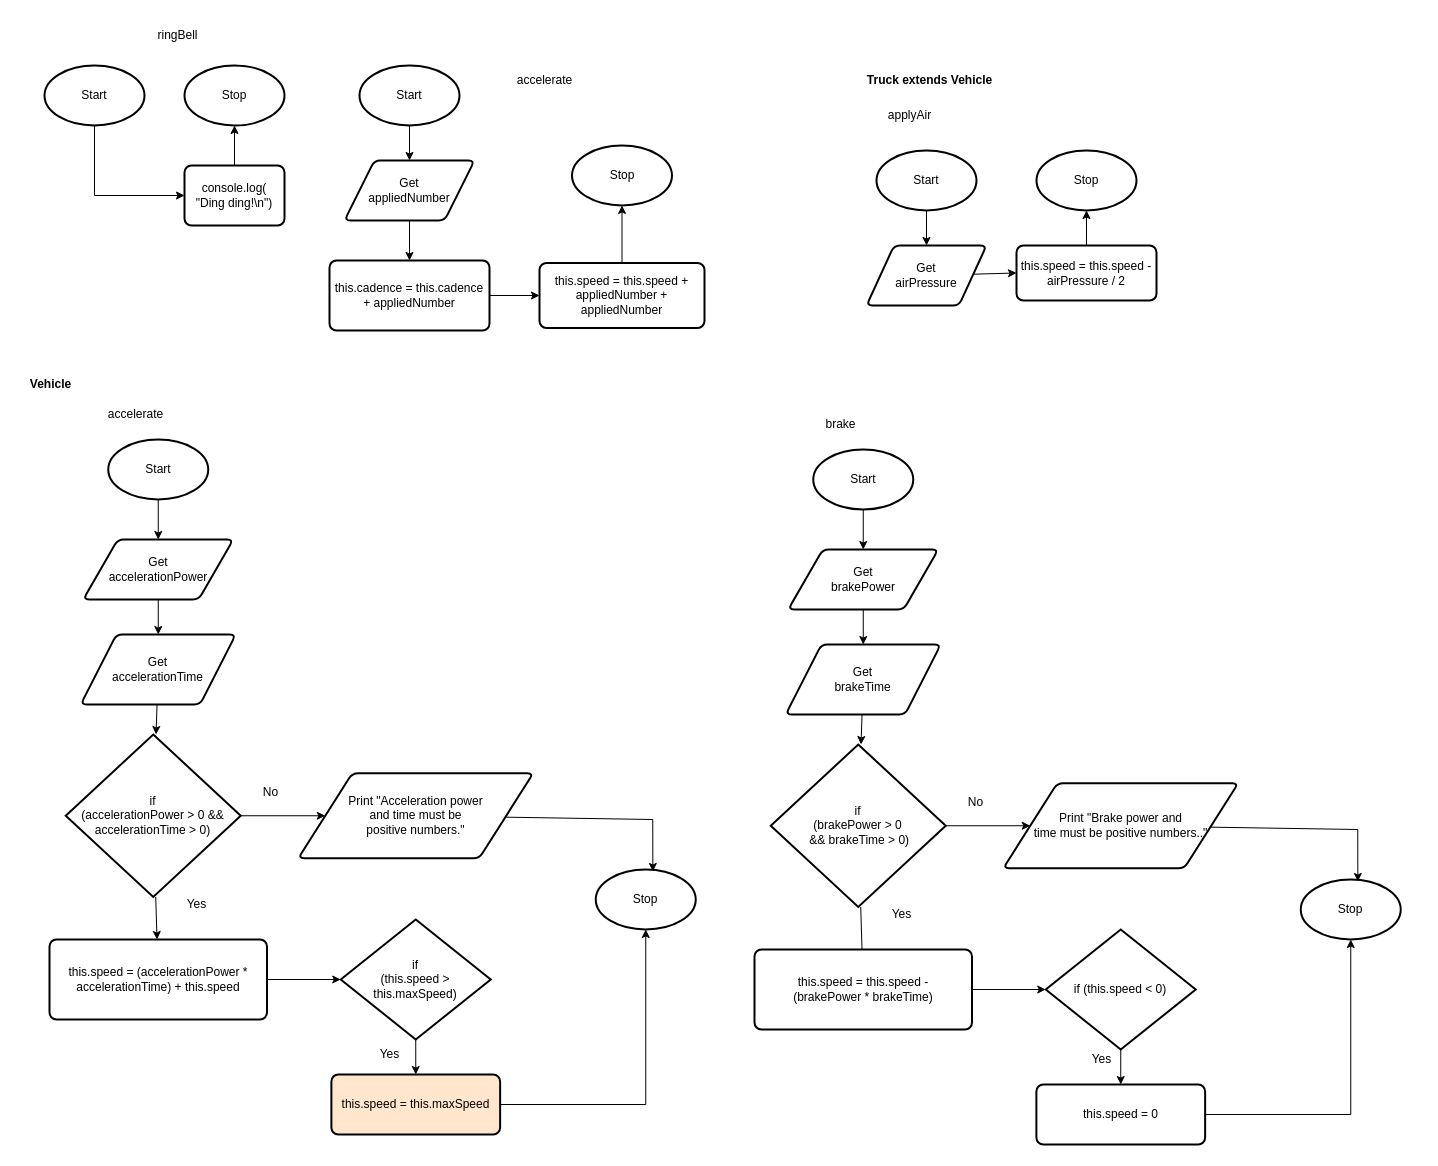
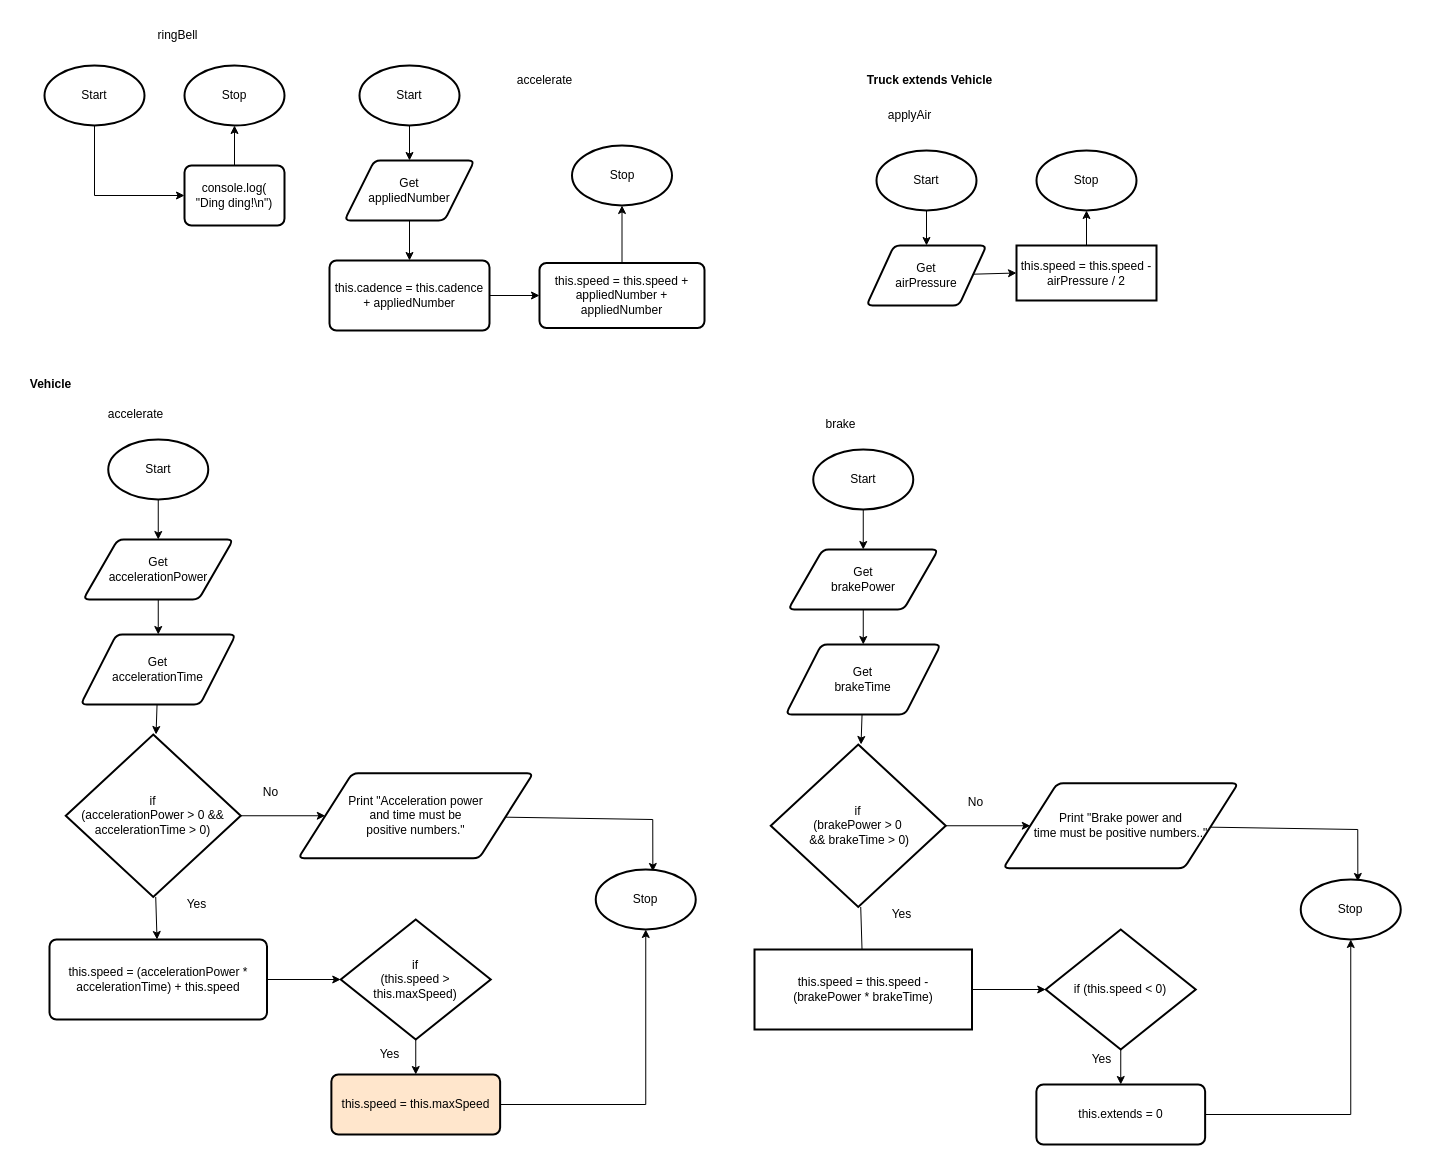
  <mxCell id="0" />
  <mxCell id="1" parent="0" />
  <mxCell id="2" style="edgeStyle=none;html=1;entryX=0.5;entryY=0;entryDx=0;entryDy=0;fontSize=12;" edge="1" parent="1"><mxGeometry relative="1" as="geometry"><mxPoint x="399" y="315" as="sourcePoint" /></mxGeometry></mxCell>
  <mxCell id="3" style="edgeStyle=none;html=1;fontSize=12;" edge="1" parent="1"><mxGeometry relative="1" as="geometry"><mxPoint x="437.5" y="385" as="sourcePoint" /></mxGeometry></mxCell>
  <mxCell id="4" style="edgeStyle=none;html=1;entryX=0;entryY=0.5;entryDx=0;entryDy=0;fontSize=9;" edge="1" parent="1"><mxGeometry relative="1" as="geometry"><mxPoint x="588.5" y="185" as="sourcePoint" /></mxGeometry></mxCell>
  <mxCell id="5" style="edgeStyle=none;html=1;" edge="1" parent="1" source="6" target="12"><mxGeometry relative="1" as="geometry" /></mxCell>
  <mxCell id="6" value="Start" style="strokeWidth=2;html=1;shape=mxgraph.flowchart.start_1;whiteSpace=wrap;" vertex="1" parent="1"><mxGeometry x="359" y="65" width="100" height="60" as="geometry" /></mxCell>
  <mxCell id="7" value="Stop" style="strokeWidth=2;html=1;shape=mxgraph.flowchart.start_1;whiteSpace=wrap;" vertex="1" parent="1"><mxGeometry x="571.5" y="145" width="100" height="60" as="geometry" /></mxCell>
  <mxCell id="8" value="accelerate" style="text;html=1;align=center;verticalAlign=middle;resizable=0;points=[];autosize=1;strokeColor=none;fillColor=none;" vertex="1" parent="1"><mxGeometry x="504" y="65" width="80" height="30" as="geometry" /></mxCell>
  <mxCell id="9" style="edgeStyle=none;html=1;entryX=0.5;entryY=1;entryDx=0;entryDy=0;entryPerimeter=0;fontSize=12;" edge="1" parent="1" source="10" target="7"><mxGeometry relative="1" as="geometry" /></mxCell>
  <mxCell id="10" value="this.speed = this.speed + appliedNumber + appliedNumber" style="rounded=1;whiteSpace=wrap;html=1;absoluteArcSize=1;arcSize=14;strokeWidth=2;fontSize=12;" vertex="1" parent="1"><mxGeometry x="539" y="262.5" width="165" height="65" as="geometry" /></mxCell>
  <mxCell id="11" style="edgeStyle=none;html=1;fontSize=12;" edge="1" parent="1" source="12" target="14"><mxGeometry relative="1" as="geometry" /></mxCell>
  <mxCell id="12" value="&lt;font style=&quot;font-size: 12px;&quot;&gt;Get&lt;br&gt;appliedNumber&lt;/font&gt;" style="shape=parallelogram;html=1;strokeWidth=2;perimeter=parallelogramPerimeter;whiteSpace=wrap;rounded=1;arcSize=12;size=0.23;fontSize=11;" vertex="1" parent="1"><mxGeometry x="344" y="160" width="130" height="60" as="geometry" /></mxCell>
  <mxCell id="13" style="edgeStyle=none;html=1;entryX=0;entryY=0.5;entryDx=0;entryDy=0;fontSize=12;" edge="1" parent="1" source="14" target="10"><mxGeometry relative="1" as="geometry" /></mxCell>
  <mxCell id="14" value="this.cadence = this.cadence + appliedNumber" style="rounded=1;whiteSpace=wrap;html=1;absoluteArcSize=1;arcSize=14;strokeWidth=2;fontSize=12;" vertex="1" parent="1"><mxGeometry x="329" y="260" width="160" height="70" as="geometry" /></mxCell>
  <mxCell id="15" style="edgeStyle=orthogonalEdgeStyle;html=1;entryX=0;entryY=0.5;entryDx=0;entryDy=0;rounded=0;" edge="1" parent="1" source="16" target="20"><mxGeometry relative="1" as="geometry"><mxPoint x="94" y="165" as="targetPoint" /><Array as="points"><mxPoint x="94" y="195" /></Array></mxGeometry></mxCell>
  <mxCell id="16" value="Start" style="strokeWidth=2;html=1;shape=mxgraph.flowchart.start_1;whiteSpace=wrap;" vertex="1" parent="1"><mxGeometry x="44" y="65" width="100" height="60" as="geometry" /></mxCell>
  <mxCell id="17" value="Stop" style="strokeWidth=2;html=1;shape=mxgraph.flowchart.start_1;whiteSpace=wrap;" vertex="1" parent="1"><mxGeometry x="184" y="65" width="100" height="60" as="geometry" /></mxCell>
  <mxCell id="18" value="ringBell" style="text;html=1;align=center;verticalAlign=middle;resizable=0;points=[];autosize=1;strokeColor=none;fillColor=none;" vertex="1" parent="1"><mxGeometry x="144" y="20" width="65" height="30" as="geometry" /></mxCell>
  <mxCell id="19" style="edgeStyle=none;html=1;fontSize=8;" edge="1" parent="1" target="17"><mxGeometry relative="1" as="geometry"><mxPoint x="234" y="165" as="sourcePoint" /></mxGeometry></mxCell>
  <mxCell id="20" value="console.log(&lt;br&gt;&quot;Ding ding!\n&quot;)" style="rounded=1;whiteSpace=wrap;html=1;absoluteArcSize=1;arcSize=14;strokeWidth=2;fontSize=12;" vertex="1" parent="1"><mxGeometry x="184" y="165" width="100" height="60" as="geometry" /></mxCell>
  <mxCell id="21" style="edgeStyle=none;html=1;entryX=0.5;entryY=0;entryDx=0;entryDy=0;fontSize=12;" edge="1" parent="1"><mxGeometry relative="1" as="geometry"><mxPoint x="314" y="709" as="sourcePoint" /></mxGeometry></mxCell>
  <mxCell id="22" style="edgeStyle=none;html=1;fontSize=12;" edge="1" parent="1"><mxGeometry relative="1" as="geometry"><mxPoint x="352.5" y="779" as="sourcePoint" /></mxGeometry></mxCell>
  <mxCell id="23" style="edgeStyle=none;html=1;entryX=0;entryY=0.5;entryDx=0;entryDy=0;fontSize=9;" edge="1" parent="1"><mxGeometry relative="1" as="geometry"><mxPoint x="503.5" y="579" as="sourcePoint" /></mxGeometry></mxCell>
  <mxCell id="24" value="&lt;b&gt;Vehicle&lt;/b&gt;" style="text;html=1;align=center;verticalAlign=middle;resizable=0;points=[];autosize=1;strokeColor=none;fillColor=none;" vertex="1" parent="1"><mxGeometry x="20.25" y="369" width="60" height="30" as="geometry" /></mxCell>
  <mxCell id="25" style="edgeStyle=none;html=1;fontSize=12;" edge="1" parent="1" source="26" target="29"><mxGeometry relative="1" as="geometry" /></mxCell>
  <mxCell id="26" value="Start" style="strokeWidth=2;html=1;shape=mxgraph.flowchart.start_1;whiteSpace=wrap;" vertex="1" parent="1"><mxGeometry x="107.75" y="439" width="100" height="60" as="geometry" /></mxCell>
  <mxCell id="27" value="accelerate" style="text;html=1;align=center;verticalAlign=middle;resizable=0;points=[];autosize=1;strokeColor=none;fillColor=none;" vertex="1" parent="1"><mxGeometry x="95.25" y="399" width="80" height="30" as="geometry" /></mxCell>
  <mxCell id="28" style="edgeStyle=none;html=1;fontSize=12;" edge="1" parent="1" source="29" target="31"><mxGeometry relative="1" as="geometry" /></mxCell>
  <mxCell id="29" value="Get&lt;br style=&quot;font-size: 12px;&quot;&gt;accelerationPower" style="shape=parallelogram;html=1;strokeWidth=2;perimeter=parallelogramPerimeter;whiteSpace=wrap;rounded=1;arcSize=12;size=0.23;fontSize=12;" vertex="1" parent="1"><mxGeometry x="82.75" y="539" width="150" height="60" as="geometry" /></mxCell>
  <mxCell id="30" style="edgeStyle=none;html=1;fontSize=12;" edge="1" parent="1" source="31" target="34"><mxGeometry relative="1" as="geometry" /></mxCell>
  <mxCell id="31" value="Get&lt;br style=&quot;font-size: 12px;&quot;&gt;accelerationTime" style="shape=parallelogram;html=1;strokeWidth=2;perimeter=parallelogramPerimeter;whiteSpace=wrap;rounded=1;arcSize=12;size=0.23;fontSize=12;" vertex="1" parent="1"><mxGeometry x="80.25" y="634" width="155" height="70" as="geometry" /></mxCell>
  <mxCell id="32" style="edgeStyle=none;html=1;fontSize=12;" edge="1" parent="1" source="34" target="36"><mxGeometry relative="1" as="geometry" /></mxCell>
  <mxCell id="33" style="edgeStyle=none;html=1;fontSize=12;" edge="1" parent="1" source="34" target="42"><mxGeometry relative="1" as="geometry" /></mxCell>
  <mxCell id="34" value="if &lt;br&gt;(accelerationPower &amp;gt; 0 &amp;amp;&amp;amp; accelerationTime &amp;gt; 0)" style="strokeWidth=2;html=1;shape=mxgraph.flowchart.decision;whiteSpace=wrap;fontSize=12;" vertex="1" parent="1"><mxGeometry x="65.25" y="734" width="175" height="162.5" as="geometry" /></mxCell>
  <mxCell id="35" style="edgeStyle=none;html=1;entryX=0;entryY=0.5;entryDx=0;entryDy=0;entryPerimeter=0;fontSize=12;" edge="1" parent="1" source="36" target="38"><mxGeometry relative="1" as="geometry" /></mxCell>
  <mxCell id="36" value="this.speed = (accelerationPower * accelerationTime) + this.speed" style="rounded=1;whiteSpace=wrap;html=1;absoluteArcSize=1;arcSize=14;strokeWidth=2;fontSize=12;" vertex="1" parent="1"><mxGeometry x="49" y="939" width="217.5" height="80" as="geometry" /></mxCell>
  <mxCell id="37" style="edgeStyle=none;html=1;fontSize=12;" edge="1" parent="1" source="38" target="40"><mxGeometry relative="1" as="geometry" /></mxCell>
  <mxCell id="38" value="if &lt;br&gt;(this.speed &amp;gt; this.maxSpeed)" style="strokeWidth=2;html=1;shape=mxgraph.flowchart.decision;whiteSpace=wrap;fontSize=12;" vertex="1" parent="1"><mxGeometry x="340.25" y="919" width="150" height="120" as="geometry" /></mxCell>
  <mxCell id="39" style="edgeStyle=none;rounded=0;html=1;entryX=0.5;entryY=1;entryDx=0;entryDy=0;entryPerimeter=0;fontSize=12;" edge="1" parent="1" source="40" target="43"><mxGeometry relative="1" as="geometry"><Array as="points"><mxPoint x="645.25" y="1104" /></Array></mxGeometry></mxCell>
  <mxCell id="40" value="this.speed = this.maxSpeed" style="rounded=1;whiteSpace=wrap;html=1;absoluteArcSize=1;arcSize=14;strokeWidth=2;fontSize=12;fillColor=#ffe6cc;" vertex="1" parent="1"><mxGeometry x="330.88" y="1074" width="168.75" height="60" as="geometry" /></mxCell>
  <mxCell id="41" style="edgeStyle=none;html=1;entryX=0.571;entryY=0.033;entryDx=0;entryDy=0;entryPerimeter=0;fontSize=12;rounded=0;" edge="1" parent="1" source="42" target="43"><mxGeometry relative="1" as="geometry"><Array as="points"><mxPoint x="652.25" y="819" /></Array></mxGeometry></mxCell>
  <mxCell id="42" value="Print &quot;Acceleration power &lt;br&gt;and time must be &lt;br&gt;positive numbers.&quot;" style="shape=parallelogram;html=1;strokeWidth=2;perimeter=parallelogramPerimeter;whiteSpace=wrap;rounded=1;arcSize=12;size=0.23;fontSize=12;" vertex="1" parent="1"><mxGeometry x="297.75" y="772.75" width="235" height="85" as="geometry" /></mxCell>
  <mxCell id="43" value="Stop" style="strokeWidth=2;html=1;shape=mxgraph.flowchart.start_1;whiteSpace=wrap;" vertex="1" parent="1"><mxGeometry x="595.25" y="869" width="100" height="60" as="geometry" /></mxCell>
  <mxCell id="44" value="Yes" style="text;html=1;align=center;verticalAlign=middle;resizable=0;points=[];autosize=1;strokeColor=none;fillColor=none;fontSize=12;" vertex="1" parent="1"><mxGeometry x="176.25" y="889" width="40" height="30" as="geometry" /></mxCell>
  <mxCell id="45" value="No" style="text;html=1;align=center;verticalAlign=middle;resizable=0;points=[];autosize=1;strokeColor=none;fillColor=none;fontSize=12;" vertex="1" parent="1"><mxGeometry x="252.25" y="776.5" width="35" height="30" as="geometry" /></mxCell>
  <mxCell id="46" style="edgeStyle=none;html=1;fontSize=12;" edge="1" parent="1" source="47" target="50"><mxGeometry relative="1" as="geometry" /></mxCell>
  <mxCell id="47" value="Start" style="strokeWidth=2;html=1;shape=mxgraph.flowchart.start_1;whiteSpace=wrap;" vertex="1" parent="1"><mxGeometry x="812.75" y="449" width="100" height="60" as="geometry" /></mxCell>
  <mxCell id="48" value="brake" style="text;html=1;align=center;verticalAlign=middle;resizable=0;points=[];autosize=1;strokeColor=none;fillColor=none;" vertex="1" parent="1"><mxGeometry x="815.25" y="409" width="50" height="30" as="geometry" /></mxCell>
  <mxCell id="49" style="edgeStyle=none;html=1;fontSize=12;" edge="1" parent="1" source="50" target="52"><mxGeometry relative="1" as="geometry" /></mxCell>
  <mxCell id="50" value="Get&lt;br&gt;brakePower" style="shape=parallelogram;html=1;strokeWidth=2;perimeter=parallelogramPerimeter;whiteSpace=wrap;rounded=1;arcSize=12;size=0.23;fontSize=12;" vertex="1" parent="1"><mxGeometry x="787.75" y="549" width="150" height="60" as="geometry" /></mxCell>
  <mxCell id="51" style="edgeStyle=none;html=1;fontSize=12;" edge="1" parent="1" source="52" target="55"><mxGeometry relative="1" as="geometry" /></mxCell>
  <mxCell id="52" value="Get&lt;br style=&quot;font-size: 12px;&quot;&gt;brakeTime" style="shape=parallelogram;html=1;strokeWidth=2;perimeter=parallelogramPerimeter;whiteSpace=wrap;rounded=1;arcSize=12;size=0.23;fontSize=12;" vertex="1" parent="1"><mxGeometry x="785.25" y="644" width="155" height="70" as="geometry" /></mxCell>
  <mxCell id="53" style="edgeStyle=none;html=1;fontSize=12;endArrow=none;" edge="1" parent="1" source="55" target="57"><mxGeometry relative="1" as="geometry" /></mxCell>
  <mxCell id="54" style="edgeStyle=none;html=1;fontSize=12;" edge="1" parent="1" source="55" target="63"><mxGeometry relative="1" as="geometry" /></mxCell>
  <mxCell id="55" value="if &lt;br&gt;(brakePower &amp;gt; 0&lt;br&gt;&amp;nbsp;&amp;amp;&amp;amp; brakeTime &amp;gt; 0)" style="strokeWidth=2;html=1;shape=mxgraph.flowchart.decision;whiteSpace=wrap;fontSize=12;" vertex="1" parent="1"><mxGeometry x="770.25" y="744" width="175" height="162.5" as="geometry" /></mxCell>
  <mxCell id="56" style="edgeStyle=none;html=1;entryX=0;entryY=0.5;entryDx=0;entryDy=0;entryPerimeter=0;fontSize=12;" edge="1" parent="1" source="57" target="59"><mxGeometry relative="1" as="geometry" /></mxCell>
- <mxCell id="57" value="this.speed = this.speed - &lt;br&gt;(brakePower * brakeTime)" style="rounded=1;whiteSpace=wrap;html=1;absoluteArcSize=1;arcSize=14;strokeWidth=2;fontSize=12;" vertex="1" parent="1"><mxGeometry x="754" y="949" width="217.5" height="80" as="geometry" /></mxCell>
+ <mxCell id="57" value="this.speed = this.speed - &lt;br&gt;(brakePower * brakeTime)" style="whiteSpace=wrap;html=1;absoluteArcSize=1;arcSize=14;strokeWidth=2;fontSize=12;rounded=0;" vertex="1" parent="1"><mxGeometry x="754" y="949" width="217.5" height="80" as="geometry" /></mxCell>
  <mxCell id="58" style="edgeStyle=none;html=1;fontSize=12;" edge="1" parent="1" source="59" target="61"><mxGeometry relative="1" as="geometry" /></mxCell>
  <mxCell id="59" value="if (this.speed &amp;lt; 0)" style="strokeWidth=2;html=1;shape=mxgraph.flowchart.decision;whiteSpace=wrap;fontSize=12;" vertex="1" parent="1"><mxGeometry x="1045.25" y="929" width="150" height="120" as="geometry" /></mxCell>
  <mxCell id="60" style="edgeStyle=none;rounded=0;html=1;entryX=0.5;entryY=1;entryDx=0;entryDy=0;entryPerimeter=0;fontSize=12;" edge="1" parent="1" source="61" target="64"><mxGeometry relative="1" as="geometry"><Array as="points"><mxPoint x="1350.25" y="1114" /></Array></mxGeometry></mxCell>
- <mxCell id="61" value="this.speed = 0" style="rounded=1;whiteSpace=wrap;html=1;absoluteArcSize=1;arcSize=14;strokeWidth=2;fontSize=12;" vertex="1" parent="1"><mxGeometry x="1035.88" y="1084" width="168.75" height="60" as="geometry" /></mxCell>
+ <mxCell id="61" value="this.extends = 0" style="rounded=1;whiteSpace=wrap;html=1;absoluteArcSize=1;arcSize=14;strokeWidth=2;fontSize=12;" vertex="1" parent="1"><mxGeometry x="1035.88" y="1084" width="168.75" height="60" as="geometry" /></mxCell>
  <mxCell id="62" style="edgeStyle=none;html=1;entryX=0.571;entryY=0.033;entryDx=0;entryDy=0;entryPerimeter=0;fontSize=12;rounded=0;" edge="1" parent="1" source="63" target="64"><mxGeometry relative="1" as="geometry"><Array as="points"><mxPoint x="1357.25" y="829" /></Array></mxGeometry></mxCell>
  <mxCell id="63" value="Print &quot;Brake power and &lt;br&gt;time must be positive numbers..&quot;" style="shape=parallelogram;html=1;strokeWidth=2;perimeter=parallelogramPerimeter;whiteSpace=wrap;rounded=1;arcSize=12;size=0.23;fontSize=12;" vertex="1" parent="1"><mxGeometry x="1002.75" y="782.75" width="235" height="85" as="geometry" /></mxCell>
  <mxCell id="64" value="Stop" style="strokeWidth=2;html=1;shape=mxgraph.flowchart.start_1;whiteSpace=wrap;" vertex="1" parent="1"><mxGeometry x="1300.25" y="879" width="100" height="60" as="geometry" /></mxCell>
  <mxCell id="65" value="Yes" style="text;html=1;align=center;verticalAlign=middle;resizable=0;points=[];autosize=1;strokeColor=none;fillColor=none;fontSize=12;" vertex="1" parent="1"><mxGeometry x="881.25" y="899" width="40" height="30" as="geometry" /></mxCell>
  <mxCell id="66" value="No" style="text;html=1;align=center;verticalAlign=middle;resizable=0;points=[];autosize=1;strokeColor=none;fillColor=none;fontSize=12;" vertex="1" parent="1"><mxGeometry x="957.25" y="786.5" width="35" height="30" as="geometry" /></mxCell>
  <mxCell id="67" value="Yes" style="text;html=1;align=center;verticalAlign=middle;resizable=0;points=[];autosize=1;strokeColor=none;fillColor=none;fontSize=12;" vertex="1" parent="1"><mxGeometry x="1081" y="1044" width="40" height="30" as="geometry" /></mxCell>
  <mxCell id="68" value="Yes" style="text;html=1;align=center;verticalAlign=middle;resizable=0;points=[];autosize=1;strokeColor=none;fillColor=none;fontSize=12;" vertex="1" parent="1"><mxGeometry x="369" y="1039" width="40" height="30" as="geometry" /></mxCell>
  <mxCell id="69" style="edgeStyle=none;html=1;entryX=0.5;entryY=0;entryDx=0;entryDy=0;fontSize=12;" edge="1" parent="1"><mxGeometry relative="1" as="geometry"><mxPoint x="1226" y="405" as="sourcePoint" /></mxGeometry></mxCell>
  <mxCell id="70" style="edgeStyle=none;html=1;fontSize=12;" edge="1" parent="1"><mxGeometry relative="1" as="geometry"><mxPoint x="1264.5" y="475" as="sourcePoint" /></mxGeometry></mxCell>
  <mxCell id="71" style="edgeStyle=none;html=1;entryX=0;entryY=0.5;entryDx=0;entryDy=0;fontSize=9;" edge="1" parent="1"><mxGeometry relative="1" as="geometry"><mxPoint x="1415.5" y="275" as="sourcePoint" /></mxGeometry></mxCell>
  <mxCell id="72" value="&lt;b&gt;Truck extends Vehicle&lt;br&gt;&lt;/b&gt;" style="text;html=1;align=center;verticalAlign=middle;resizable=0;points=[];autosize=1;strokeColor=none;fillColor=none;" vertex="1" parent="1"><mxGeometry x="856" y="65" width="145" height="30" as="geometry" /></mxCell>
  <mxCell id="73" style="edgeStyle=none;html=1;fontSize=12;" edge="1" parent="1" source="74" target="78"><mxGeometry relative="1" as="geometry" /></mxCell>
  <mxCell id="74" value="Start" style="strokeWidth=2;html=1;shape=mxgraph.flowchart.start_1;whiteSpace=wrap;" vertex="1" parent="1"><mxGeometry x="876" y="150" width="100" height="60" as="geometry" /></mxCell>
  <mxCell id="75" value="Stop" style="strokeWidth=2;html=1;shape=mxgraph.flowchart.start_1;whiteSpace=wrap;" vertex="1" parent="1"><mxGeometry x="1036" y="150" width="100" height="60" as="geometry" /></mxCell>
  <mxCell id="76" value="applyAir" style="text;html=1;align=center;verticalAlign=middle;resizable=0;points=[];autosize=1;strokeColor=none;fillColor=none;" vertex="1" parent="1"><mxGeometry x="876" y="100" width="65" height="30" as="geometry" /></mxCell>
  <mxCell id="77" style="edgeStyle=none;html=1;entryX=0;entryY=0.5;entryDx=0;entryDy=0;fontSize=12;" edge="1" parent="1" source="78" target="80"><mxGeometry relative="1" as="geometry" /></mxCell>
  <mxCell id="78" value="&lt;font style=&quot;font-size: 12px;&quot;&gt;Get&lt;br&gt;airPressure&lt;/font&gt;" style="shape=parallelogram;html=1;strokeWidth=2;perimeter=parallelogramPerimeter;whiteSpace=wrap;rounded=1;arcSize=12;size=0.23;fontSize=11;" vertex="1" parent="1"><mxGeometry x="866" y="245" width="120" height="60" as="geometry" /></mxCell>
  <mxCell id="79" style="edgeStyle=none;html=1;entryX=0.5;entryY=1;entryDx=0;entryDy=0;entryPerimeter=0;fontSize=12;" edge="1" parent="1" source="80" target="75"><mxGeometry relative="1" as="geometry" /></mxCell>
- <mxCell id="80" value="this.speed = this.speed - airPressure / 2" style="rounded=1;whiteSpace=wrap;html=1;absoluteArcSize=1;arcSize=14;strokeWidth=2;fontSize=12;" vertex="1" parent="1"><mxGeometry x="1016" y="245" width="140" height="55" as="geometry" /></mxCell>
+ <mxCell id="80" value="this.speed = this.speed - airPressure / 2" style="whiteSpace=wrap;html=1;absoluteArcSize=1;arcSize=14;strokeWidth=2;fontSize=12;rounded=0;" vertex="1" parent="1"><mxGeometry x="1016" y="245" width="140" height="55" as="geometry" /></mxCell>
